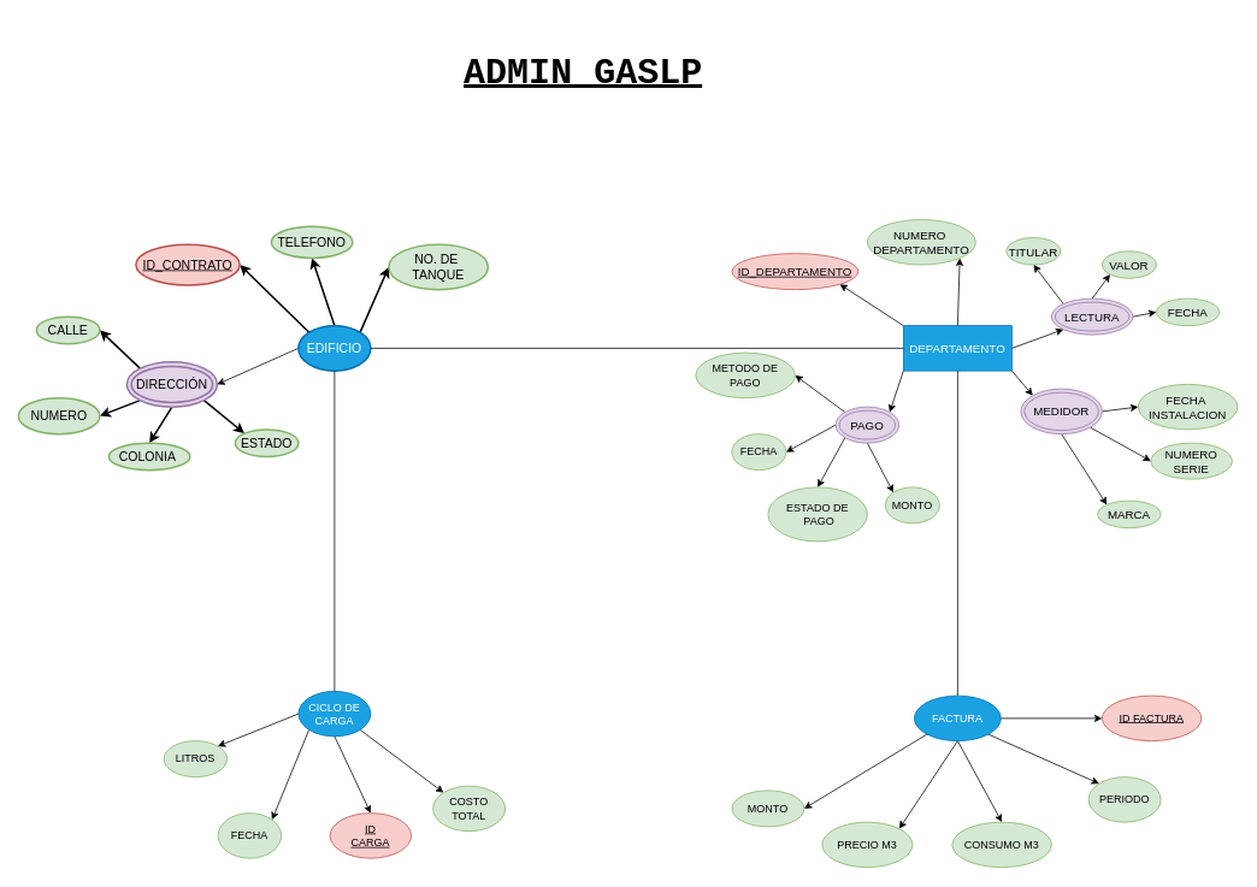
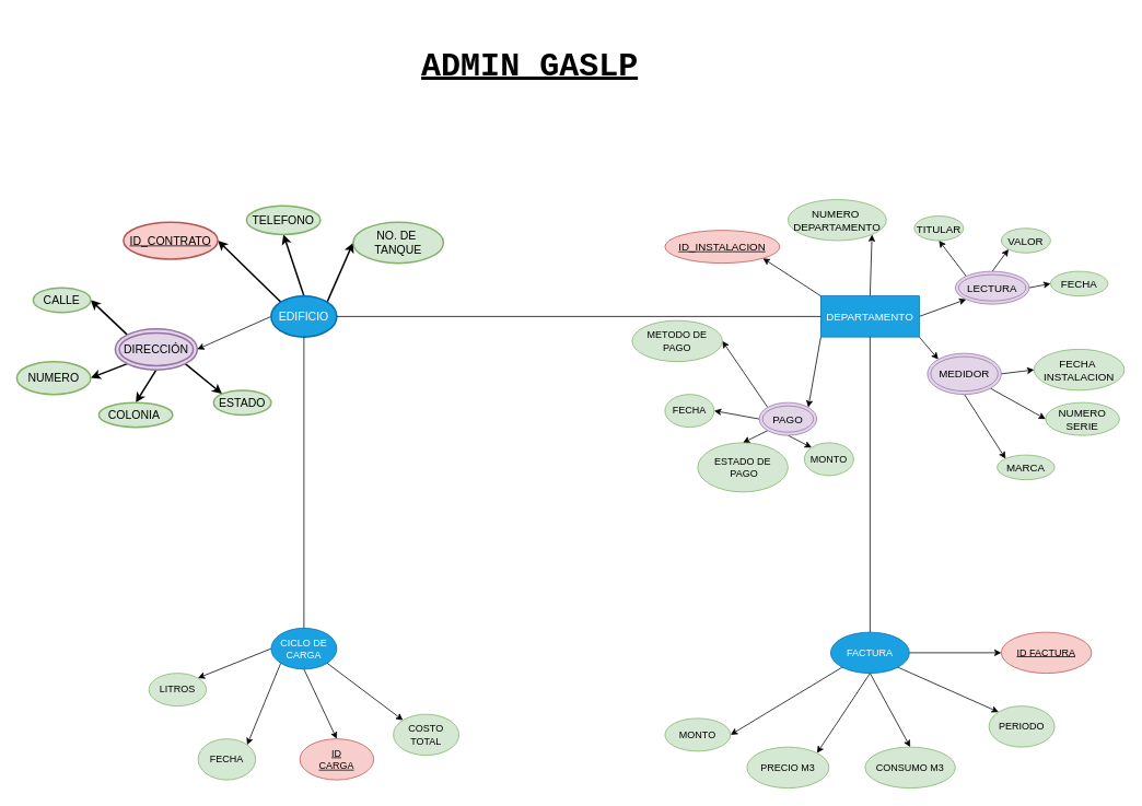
  <mxCell id="0" />
  <mxCell id="1" parent="0" />
  <mxCell id="2" style="edgeStyle=none;rounded=0;orthogonalLoop=1;jettySize=auto;html=1;exitX=0;exitY=0;exitDx=0;exitDy=0;entryX=1;entryY=0.5;entryDx=0;entryDy=0;strokeWidth=2;shadow=0;fontSize=14;" edge="1" parent="1" source="6" target="7"><mxGeometry relative="1" as="geometry" /></mxCell>
  <mxCell id="3" style="edgeStyle=none;rounded=0;orthogonalLoop=1;jettySize=auto;html=1;exitX=0.5;exitY=0;exitDx=0;exitDy=0;entryX=0.5;entryY=1;entryDx=0;entryDy=0;strokeWidth=2;shadow=0;fontSize=14;" edge="1" parent="1" source="6" target="8"><mxGeometry relative="1" as="geometry" /></mxCell>
  <mxCell id="4" style="edgeStyle=none;rounded=0;orthogonalLoop=1;jettySize=auto;html=1;exitX=1;exitY=0;exitDx=0;exitDy=0;entryX=0;entryY=0.5;entryDx=0;entryDy=0;strokeWidth=2;shadow=0;fontSize=14;" edge="1" parent="1" source="6" target="18"><mxGeometry relative="1" as="geometry" /></mxCell>
  <mxCell id="5" style="edgeStyle=none;rounded=0;orthogonalLoop=1;jettySize=auto;html=1;exitX=0;exitY=0.5;exitDx=0;exitDy=0;entryX=1;entryY=0.5;entryDx=0;entryDy=0;" edge="1" parent="1" source="6" target="13"><mxGeometry relative="1" as="geometry" /></mxCell>
  <mxCell id="6" value="&lt;font style=&quot;vertical-align: inherit;&quot; dir=&quot;auto&quot;&gt;&lt;font style=&quot;vertical-align: inherit;&quot; dir=&quot;auto&quot;&gt;EDIFICIO&lt;/font&gt;&lt;/font&gt;" style="ellipse;whiteSpace=wrap;html=1;fillColor=#1ba1e2;fontColor=#ffffff;strokeColor=#006EAF;strokeWidth=2;shadow=0;fontSize=14;" parent="1" vertex="1"><mxGeometry x="330" y="360" width="80" height="50" as="geometry" /></mxCell>
  <mxCell id="7" value="&lt;font style=&quot;vertical-align: inherit;&quot; dir=&quot;auto&quot;&gt;&lt;font style=&quot;vertical-align: inherit;&quot; dir=&quot;auto&quot;&gt;&lt;u&gt;ID_CONTRATO&lt;/u&gt;&lt;/font&gt;&lt;/font&gt;" style="ellipse;whiteSpace=wrap;html=1;fillColor=#f8cecc;strokeColor=#b85450;strokeWidth=2;shadow=0;fontSize=14;" parent="1" vertex="1"><mxGeometry x="150" y="270" width="115" height="45" as="geometry" /></mxCell>
  <mxCell id="8" value="&lt;font style=&quot;vertical-align: inherit;&quot; dir=&quot;auto&quot;&gt;&lt;font style=&quot;vertical-align: inherit;&quot; dir=&quot;auto&quot;&gt;TELEFONO&lt;/font&gt;&lt;/font&gt;" style="ellipse;whiteSpace=wrap;html=1;fillColor=#d5e8d4;strokeColor=#82b366;strokeWidth=2;shadow=0;fontSize=14;" parent="1" vertex="1"><mxGeometry x="300" y="250" width="90" height="35" as="geometry" /></mxCell>
  <mxCell id="9" style="edgeStyle=none;rounded=0;orthogonalLoop=1;jettySize=auto;html=1;exitX=0;exitY=0;exitDx=0;exitDy=0;entryX=1;entryY=0.5;entryDx=0;entryDy=0;strokeWidth=2;shadow=0;fontSize=14;" edge="1" parent="1" source="13" target="14"><mxGeometry relative="1" as="geometry" /></mxCell>
  <mxCell id="10" style="edgeStyle=none;rounded=0;orthogonalLoop=1;jettySize=auto;html=1;exitX=0.5;exitY=1;exitDx=0;exitDy=0;entryX=0.5;entryY=0;entryDx=0;entryDy=0;strokeWidth=2;shadow=0;fontSize=14;" edge="1" parent="1" source="13" target="16"><mxGeometry relative="1" as="geometry" /></mxCell>
  <mxCell id="11" style="edgeStyle=none;rounded=0;orthogonalLoop=1;jettySize=auto;html=1;exitX=1;exitY=1;exitDx=0;exitDy=0;entryX=0;entryY=0;entryDx=0;entryDy=0;strokeWidth=2;shadow=0;fontSize=14;" edge="1" parent="1" source="13" target="17"><mxGeometry relative="1" as="geometry" /></mxCell>
  <mxCell id="12" style="edgeStyle=none;rounded=0;orthogonalLoop=1;jettySize=auto;html=1;exitX=0;exitY=1;exitDx=0;exitDy=0;entryX=1;entryY=0.5;entryDx=0;entryDy=0;strokeWidth=2;shadow=0;fontSize=14;" edge="1" parent="1" source="13" target="15"><mxGeometry relative="1" as="geometry" /></mxCell>
  <mxCell id="13" value="&lt;font style=&quot;vertical-align: inherit;&quot; dir=&quot;auto&quot;&gt;&lt;font style=&quot;vertical-align: inherit;&quot; dir=&quot;auto&quot;&gt;DIRECCIÓN&lt;/font&gt;&lt;/font&gt;" style="ellipse;shape=doubleEllipse;whiteSpace=wrap;html=1;fillColor=#e1d5e7;strokeColor=#9673a6;strokeWidth=2;shadow=0;fontSize=14;" parent="1" vertex="1"><mxGeometry x="140" y="400" width="100" height="50" as="geometry" /></mxCell>
  <mxCell id="14" value="&lt;font style=&quot;vertical-align: inherit;&quot; dir=&quot;auto&quot;&gt;&lt;font style=&quot;vertical-align: inherit;&quot; dir=&quot;auto&quot;&gt;CALLE&lt;/font&gt;&lt;/font&gt;" style="ellipse;whiteSpace=wrap;html=1;fillColor=#d5e8d4;strokeColor=#82b366;strokeWidth=2;shadow=0;fontSize=14;" parent="1" vertex="1"><mxGeometry x="40" y="350" width="70" height="30" as="geometry" /></mxCell>
  <mxCell id="15" value="&lt;font style=&quot;vertical-align: inherit;&quot; dir=&quot;auto&quot;&gt;&lt;font style=&quot;vertical-align: inherit;&quot; dir=&quot;auto&quot;&gt;NUMERO&lt;/font&gt;&lt;/font&gt;" style="ellipse;whiteSpace=wrap;html=1;fillColor=#d5e8d4;strokeColor=#82b366;strokeWidth=2;shadow=0;fontSize=14;" parent="1" vertex="1"><mxGeometry x="20" y="440" width="90" height="40" as="geometry" /></mxCell>
  <mxCell id="16" value="&lt;font style=&quot;vertical-align: inherit;&quot; dir=&quot;auto&quot;&gt;&lt;font style=&quot;vertical-align: inherit;&quot; dir=&quot;auto&quot;&gt;COLONIA&amp;nbsp;&lt;/font&gt;&lt;/font&gt;" style="ellipse;whiteSpace=wrap;html=1;fillColor=#d5e8d4;strokeColor=#82b366;strokeWidth=2;shadow=0;fontSize=14;" parent="1" vertex="1"><mxGeometry x="120" y="490" width="90" height="30" as="geometry" /></mxCell>
  <mxCell id="17" value="&lt;font style=&quot;vertical-align: inherit;&quot; dir=&quot;auto&quot;&gt;&lt;font style=&quot;vertical-align: inherit;&quot; dir=&quot;auto&quot;&gt;ESTADO&lt;/font&gt;&lt;/font&gt;" style="ellipse;whiteSpace=wrap;html=1;fillColor=#d5e8d4;strokeColor=#82b366;strokeWidth=2;shadow=0;fontSize=14;" parent="1" vertex="1"><mxGeometry x="260" y="475" width="70" height="30" as="geometry" /></mxCell>
  <mxCell id="18" value="NO. DE&amp;nbsp;&lt;div&gt;TANQUE&lt;/div&gt;" style="ellipse;whiteSpace=wrap;html=1;fillColor=#d5e8d4;strokeColor=#82b366;strokeWidth=2;shadow=0;fontSize=14;" vertex="1" parent="1"><mxGeometry x="430" y="270" width="110" height="50" as="geometry" /></mxCell>
  <mxCell id="19" style="edgeStyle=none;rounded=0;orthogonalLoop=1;jettySize=auto;html=1;exitX=0;exitY=0;exitDx=0;exitDy=0;entryX=1;entryY=1;entryDx=0;entryDy=0;" edge="1" parent="1" source="24" target="25"><mxGeometry relative="1" as="geometry" /></mxCell>
  <mxCell id="20" style="edgeStyle=none;rounded=0;orthogonalLoop=1;jettySize=auto;html=1;exitX=0.5;exitY=0;exitDx=0;exitDy=0;entryX=1;entryY=1;entryDx=0;entryDy=0;" edge="1" parent="1" source="24" target="26"><mxGeometry relative="1" as="geometry" /></mxCell>
  <mxCell id="21" style="edgeStyle=none;rounded=0;orthogonalLoop=1;jettySize=auto;html=1;exitX=1;exitY=0.5;exitDx=0;exitDy=0;entryX=0;entryY=1;entryDx=0;entryDy=0;" edge="1" parent="1" source="24" target="49"><mxGeometry relative="1" as="geometry" /></mxCell>
  <mxCell id="22" style="edgeStyle=none;rounded=0;orthogonalLoop=1;jettySize=auto;html=1;exitX=1;exitY=1;exitDx=0;exitDy=0;entryX=0;entryY=0;entryDx=0;entryDy=0;" edge="1" parent="1" source="24" target="35"><mxGeometry relative="1" as="geometry" /></mxCell>
  <mxCell id="23" style="edgeStyle=none;rounded=0;orthogonalLoop=1;jettySize=auto;html=1;exitX=0;exitY=1;exitDx=0;exitDy=0;entryX=1;entryY=0;entryDx=0;entryDy=0;" edge="1" parent="1" source="24" target="54"><mxGeometry relative="1" as="geometry" /></mxCell>
  <mxCell id="24" value="DEPARTAMENTO" style="whiteSpace=wrap;html=1;fillColor=#1ba1e2;fontColor=#ffffff;strokeColor=#006EAF;fontSize=13;rounded=0;" vertex="1" parent="1"><mxGeometry x="1000" y="360" width="120" height="50" as="geometry" /></mxCell>
- <mxCell id="25" value="&lt;u&gt;ID_DEPARTAMENTO&lt;/u&gt;" style="ellipse;whiteSpace=wrap;html=1;fillColor=#f8cecc;strokeColor=#b85450;fontSize=13;" vertex="1" parent="1"><mxGeometry x="810" y="280" width="140" height="40" as="geometry" /></mxCell>
+ <mxCell id="25" value="&lt;u&gt;ID_INSTALACION&lt;/u&gt;" style="ellipse;whiteSpace=wrap;html=1;fillColor=#f8cecc;strokeColor=#b85450;fontSize=13;" vertex="1" parent="1"><mxGeometry x="810" y="280" width="140" height="40" as="geometry" /></mxCell>
  <mxCell id="26" value="NUMERO&amp;nbsp;&lt;div&gt;DEPARTAMENTO&lt;/div&gt;" style="ellipse;whiteSpace=wrap;html=1;fillColor=#d5e8d4;strokeColor=#82b366;fontSize=13;" vertex="1" parent="1"><mxGeometry x="960" y="242.5" width="120" height="50" as="geometry" /></mxCell>
  <mxCell id="27" value="TITULAR" style="ellipse;whiteSpace=wrap;html=1;fillColor=#d5e8d4;strokeColor=#82b366;fontSize=13;" vertex="1" parent="1"><mxGeometry x="1114" y="262.5" width="60" height="30" as="geometry" /></mxCell>
  <mxCell id="28" value="NUMERO&lt;div&gt;SERIE&lt;/div&gt;" style="ellipse;whiteSpace=wrap;html=1;fillColor=#d5e8d4;strokeColor=#82b366;fontSize=13;" vertex="1" parent="1"><mxGeometry x="1274" y="490" width="90" height="40" as="geometry" /></mxCell>
  <mxCell id="29" value="MARCA" style="ellipse;whiteSpace=wrap;html=1;fillColor=#d5e8d4;strokeColor=#82b366;fontSize=13;" vertex="1" parent="1"><mxGeometry x="1215" y="554" width="70" height="30" as="geometry" /></mxCell>
  <mxCell id="30" value="FECHA&amp;nbsp;&lt;div&gt;INSTALACION&lt;/div&gt;" style="ellipse;whiteSpace=wrap;html=1;fillColor=#d5e8d4;strokeColor=#82b366;fontSize=13;" vertex="1" parent="1"><mxGeometry x="1260" y="425" width="110" height="50" as="geometry" /></mxCell>
  <mxCell id="31" value="VALOR" style="ellipse;whiteSpace=wrap;html=1;fillColor=#d5e8d4;strokeColor=#82b366;fontSize=13;" vertex="1" parent="1"><mxGeometry x="1220" y="277.5" width="60" height="30" as="geometry" /></mxCell>
  <mxCell id="32" style="edgeStyle=none;rounded=0;orthogonalLoop=1;jettySize=auto;html=1;exitX=1;exitY=0.5;exitDx=0;exitDy=0;entryX=0;entryY=0.5;entryDx=0;entryDy=0;" edge="1" parent="1" source="35" target="30"><mxGeometry relative="1" as="geometry" /></mxCell>
  <mxCell id="33" style="edgeStyle=none;rounded=0;orthogonalLoop=1;jettySize=auto;html=1;exitX=1;exitY=1;exitDx=0;exitDy=0;entryX=0;entryY=0.5;entryDx=0;entryDy=0;" edge="1" parent="1" source="35" target="28"><mxGeometry relative="1" as="geometry" /></mxCell>
  <mxCell id="34" style="edgeStyle=none;rounded=0;orthogonalLoop=1;jettySize=auto;html=1;exitX=0.5;exitY=1;exitDx=0;exitDy=0;entryX=0;entryY=0;entryDx=0;entryDy=0;" edge="1" parent="1" source="35" target="29"><mxGeometry relative="1" as="geometry" /></mxCell>
  <mxCell id="35" value="MEDIDOR" style="ellipse;shape=doubleEllipse;whiteSpace=wrap;html=1;fillColor=#e1d5e7;strokeColor=#9673a6;fontSize=13;" vertex="1" parent="1"><mxGeometry x="1130" y="430" width="90" height="50" as="geometry" /></mxCell>
  <mxCell id="36" style="edgeStyle=none;rounded=0;orthogonalLoop=1;jettySize=auto;html=1;exitX=1;exitY=1;exitDx=0;exitDy=0;entryX=0;entryY=0;entryDx=0;entryDy=0;" edge="1" parent="1" source="40" target="44"><mxGeometry relative="1" as="geometry" /></mxCell>
  <mxCell id="37" style="edgeStyle=none;rounded=0;orthogonalLoop=1;jettySize=auto;html=1;exitX=0.5;exitY=1;exitDx=0;exitDy=0;entryX=0.5;entryY=0;entryDx=0;entryDy=0;" edge="1" parent="1" source="40" target="41"><mxGeometry relative="1" as="geometry" /></mxCell>
  <mxCell id="38" style="edgeStyle=none;rounded=0;orthogonalLoop=1;jettySize=auto;html=1;exitX=0;exitY=1;exitDx=0;exitDy=0;entryX=1;entryY=0;entryDx=0;entryDy=0;" edge="1" parent="1" source="40" target="42"><mxGeometry relative="1" as="geometry" /></mxCell>
  <mxCell id="39" style="edgeStyle=none;rounded=0;orthogonalLoop=1;jettySize=auto;html=1;exitX=0;exitY=0.5;exitDx=0;exitDy=0;entryX=1;entryY=0;entryDx=0;entryDy=0;" edge="1" parent="1" source="40" target="43"><mxGeometry relative="1" as="geometry" /></mxCell>
  <mxCell id="40" value="CICLO DE&lt;div&gt;CARGA&lt;/div&gt;" style="ellipse;whiteSpace=wrap;html=1;fillColor=#1ba1e2;fontColor=#ffffff;strokeColor=#006EAF;" vertex="1" parent="1"><mxGeometry x="330" y="765" width="80" height="50" as="geometry" /></mxCell>
  <mxCell id="41" value="&lt;u&gt;ID&lt;/u&gt;&lt;div&gt;&lt;u&gt;CARGA&lt;/u&gt;&lt;/div&gt;" style="ellipse;whiteSpace=wrap;html=1;fillColor=#f8cecc;strokeColor=#b85450;" vertex="1" parent="1"><mxGeometry x="365" y="900" width="90" height="50" as="geometry" /></mxCell>
  <mxCell id="42" value="FECHA" style="ellipse;whiteSpace=wrap;html=1;fillColor=#d5e8d4;strokeColor=#82b366;" vertex="1" parent="1"><mxGeometry x="241" y="900" width="70" height="50" as="geometry" /></mxCell>
  <mxCell id="43" value="LITROS" style="ellipse;whiteSpace=wrap;html=1;fillColor=#d5e8d4;strokeColor=#82b366;" vertex="1" parent="1"><mxGeometry x="181" y="820" width="70" height="40" as="geometry" /></mxCell>
  <mxCell id="44" value="COSTO&lt;div&gt;TOTAL&lt;/div&gt;" style="ellipse;whiteSpace=wrap;html=1;fillColor=#d5e8d4;strokeColor=#82b366;" vertex="1" parent="1"><mxGeometry x="479" y="870" width="80" height="50" as="geometry" /></mxCell>
  <mxCell id="45" value="FECHA" style="ellipse;whiteSpace=wrap;html=1;fillColor=#d5e8d4;strokeColor=#82b366;fontSize=13;" vertex="1" parent="1"><mxGeometry x="1280" y="330" width="70" height="30" as="geometry" /></mxCell>
  <mxCell id="46" style="edgeStyle=none;rounded=0;orthogonalLoop=1;jettySize=auto;html=1;exitX=0;exitY=0;exitDx=0;exitDy=0;entryX=0.5;entryY=1;entryDx=0;entryDy=0;" edge="1" parent="1" source="49" target="27"><mxGeometry relative="1" as="geometry" /></mxCell>
  <mxCell id="47" style="edgeStyle=none;rounded=0;orthogonalLoop=1;jettySize=auto;html=1;exitX=0.5;exitY=0;exitDx=0;exitDy=0;entryX=0;entryY=1;entryDx=0;entryDy=0;" edge="1" parent="1" source="49" target="31"><mxGeometry relative="1" as="geometry" /></mxCell>
  <mxCell id="48" style="edgeStyle=none;rounded=0;orthogonalLoop=1;jettySize=auto;html=1;exitX=1;exitY=0.5;exitDx=0;exitDy=0;entryX=0;entryY=0.5;entryDx=0;entryDy=0;" edge="1" parent="1" source="49" target="45"><mxGeometry relative="1" as="geometry" /></mxCell>
  <mxCell id="49" value="LECTURA" style="ellipse;shape=doubleEllipse;whiteSpace=wrap;html=1;fillColor=#e1d5e7;strokeColor=#9673a6;fontSize=13;" vertex="1" parent="1"><mxGeometry x="1164" y="330" width="90" height="40" as="geometry" /></mxCell>
  <mxCell id="50" style="edgeStyle=none;rounded=0;orthogonalLoop=1;jettySize=auto;html=1;exitX=0;exitY=0;exitDx=0;exitDy=0;entryX=1;entryY=0.5;entryDx=0;entryDy=0;" edge="1" parent="1" source="54" target="57"><mxGeometry relative="1" as="geometry" /></mxCell>
  <mxCell id="51" style="edgeStyle=none;rounded=0;orthogonalLoop=1;jettySize=auto;html=1;exitX=0;exitY=0.5;exitDx=0;exitDy=0;entryX=1;entryY=0.5;entryDx=0;entryDy=0;" edge="1" parent="1" source="54" target="56"><mxGeometry relative="1" as="geometry" /></mxCell>
  <mxCell id="52" style="edgeStyle=none;rounded=0;orthogonalLoop=1;jettySize=auto;html=1;exitX=0;exitY=1;exitDx=0;exitDy=0;entryX=0.5;entryY=0;entryDx=0;entryDy=0;" edge="1" parent="1" source="54" target="58"><mxGeometry relative="1" as="geometry" /></mxCell>
  <mxCell id="53" style="edgeStyle=none;rounded=0;orthogonalLoop=1;jettySize=auto;html=1;exitX=0.5;exitY=1;exitDx=0;exitDy=0;entryX=0;entryY=0;entryDx=0;entryDy=0;" edge="1" parent="1" source="54" target="55"><mxGeometry relative="1" as="geometry" /></mxCell>
- <mxCell id="54" value="PAGO" style="ellipse;shape=doubleEllipse;whiteSpace=wrap;html=1;fillColor=#e1d5e7;strokeColor=#9673a6;fontSize=13;" vertex="1" parent="1"><mxGeometry x="925" y="450" width="70" height="40" as="geometry" /></mxCell>
+ <mxCell id="54" value="PAGO" style="ellipse;shape=doubleEllipse;whiteSpace=wrap;html=1;fillColor=#e1d5e7;strokeColor=#9673a6;fontSize=13;" vertex="1" parent="1"><mxGeometry x="925" y="490" width="70" height="40" as="geometry" /></mxCell>
  <mxCell id="55" value="MONTO" style="ellipse;whiteSpace=wrap;html=1;fillColor=#d5e8d4;strokeColor=#82b366;" vertex="1" parent="1"><mxGeometry x="980" y="539" width="60" height="40" as="geometry" /></mxCell>
  <mxCell id="56" value="FECHA" style="ellipse;whiteSpace=wrap;html=1;fillColor=#d5e8d4;strokeColor=#82b366;" vertex="1" parent="1"><mxGeometry x="810" y="480" width="60" height="40" as="geometry" /></mxCell>
  <mxCell id="57" value="METODO DE&lt;div&gt;PAGO&lt;/div&gt;" style="ellipse;whiteSpace=wrap;html=1;fillColor=#d5e8d4;strokeColor=#82b366;" vertex="1" parent="1"><mxGeometry x="770" y="390" width="110" height="50" as="geometry" /></mxCell>
  <mxCell id="58" value="ESTADO DE&lt;div&gt;&amp;nbsp;PAGO&lt;/div&gt;" style="ellipse;whiteSpace=wrap;html=1;fillColor=#d5e8d4;strokeColor=#82b366;" vertex="1" parent="1"><mxGeometry x="850" y="539" width="110" height="60" as="geometry" /></mxCell>
  <mxCell id="59" value="&lt;h1&gt;&lt;font face=&quot;Courier New&quot; style=&quot;font-size: 40px;&quot;&gt;&lt;u&gt;ADMIN GASLP&lt;/u&gt;&lt;/font&gt;&lt;/h1&gt;" style="text;strokeColor=none;fillColor=none;html=1;fontSize=24;fontStyle=1;verticalAlign=middle;align=center;" vertex="1" parent="1"><mxGeometry x="490" y="20" width="310" height="110" as="geometry" /></mxCell>
  <mxCell id="60" value="" style="endArrow=none;html=1;rounded=0;exitX=1;exitY=0.5;exitDx=0;exitDy=0;entryX=0;entryY=0.5;entryDx=0;entryDy=0;" edge="1" parent="1" source="6" target="24"><mxGeometry width="50" height="50" relative="1" as="geometry"><mxPoint x="680" y="570" as="sourcePoint" /><mxPoint x="730" y="520" as="targetPoint" /></mxGeometry></mxCell>
  <mxCell id="61" style="edgeStyle=none;rounded=0;orthogonalLoop=1;jettySize=auto;html=1;exitX=1;exitY=0.5;exitDx=0;exitDy=0;entryX=0;entryY=0.5;entryDx=0;entryDy=0;" edge="1" parent="1" source="66" target="67"><mxGeometry relative="1" as="geometry" /></mxCell>
  <mxCell id="62" style="edgeStyle=none;rounded=0;orthogonalLoop=1;jettySize=auto;html=1;exitX=1;exitY=1;exitDx=0;exitDy=0;entryX=0;entryY=0;entryDx=0;entryDy=0;" edge="1" parent="1" source="66" target="68"><mxGeometry relative="1" as="geometry" /></mxCell>
  <mxCell id="63" style="edgeStyle=none;rounded=0;orthogonalLoop=1;jettySize=auto;html=1;exitX=0.5;exitY=1;exitDx=0;exitDy=0;entryX=0.5;entryY=0;entryDx=0;entryDy=0;" edge="1" parent="1" source="66" target="69"><mxGeometry relative="1" as="geometry" /></mxCell>
  <mxCell id="64" style="edgeStyle=none;rounded=0;orthogonalLoop=1;jettySize=auto;html=1;exitX=0;exitY=1;exitDx=0;exitDy=0;entryX=1;entryY=0.5;entryDx=0;entryDy=0;" edge="1" parent="1" source="66" target="71"><mxGeometry relative="1" as="geometry" /></mxCell>
  <mxCell id="65" style="edgeStyle=none;rounded=0;orthogonalLoop=1;jettySize=auto;html=1;exitX=0.5;exitY=1;exitDx=0;exitDy=0;entryX=1;entryY=0;entryDx=0;entryDy=0;" edge="1" parent="1" source="66" target="70"><mxGeometry relative="1" as="geometry" /></mxCell>
  <mxCell id="66" value="FACTURA" style="ellipse;whiteSpace=wrap;html=1;fillColor=#1ba1e2;fontColor=#ffffff;strokeColor=#006EAF;" vertex="1" parent="1"><mxGeometry x="1012" y="770" width="96" height="50" as="geometry" /></mxCell>
  <mxCell id="67" value="&lt;u&gt;ID FACTURA&lt;/u&gt;" style="ellipse;whiteSpace=wrap;html=1;fillColor=#f8cecc;strokeColor=#b85450;" vertex="1" parent="1"><mxGeometry x="1220" y="770" width="110" height="50" as="geometry" /></mxCell>
  <mxCell id="68" value="PERIODO" style="ellipse;whiteSpace=wrap;html=1;fillColor=#d5e8d4;strokeColor=#82b366;" vertex="1" parent="1"><mxGeometry x="1205" y="860" width="80" height="50" as="geometry" /></mxCell>
  <mxCell id="69" value="CONSUMO M3" style="ellipse;whiteSpace=wrap;html=1;fillColor=#d5e8d4;strokeColor=#82b366;" vertex="1" parent="1"><mxGeometry x="1054" y="910" width="110" height="50" as="geometry" /></mxCell>
  <mxCell id="70" value="PRECIO M3" style="ellipse;whiteSpace=wrap;html=1;fillColor=#d5e8d4;strokeColor=#82b366;" vertex="1" parent="1"><mxGeometry x="910" y="910" width="100" height="50" as="geometry" /></mxCell>
  <mxCell id="71" value="MONTO" style="ellipse;whiteSpace=wrap;html=1;fillColor=#d5e8d4;strokeColor=#82b366;" vertex="1" parent="1"><mxGeometry x="810" y="875" width="80" height="40" as="geometry" /></mxCell>
  <mxCell id="72" value="" style="endArrow=none;html=1;rounded=0;entryX=0.5;entryY=1;entryDx=0;entryDy=0;exitX=0.5;exitY=0;exitDx=0;exitDy=0;" edge="1" parent="1" source="66" target="24"><mxGeometry width="50" height="50" relative="1" as="geometry"><mxPoint x="690" y="670" as="sourcePoint" /><mxPoint x="740" y="620" as="targetPoint" /></mxGeometry></mxCell>
  <mxCell id="73" value="" style="endArrow=none;html=1;rounded=0;exitX=0.5;exitY=1;exitDx=0;exitDy=0;entryX=0.5;entryY=0;entryDx=0;entryDy=0;" edge="1" parent="1" source="6" target="40"><mxGeometry width="50" height="50" relative="1" as="geometry"><mxPoint x="690" y="670" as="sourcePoint" /><mxPoint x="740" y="620" as="targetPoint" /></mxGeometry></mxCell>
